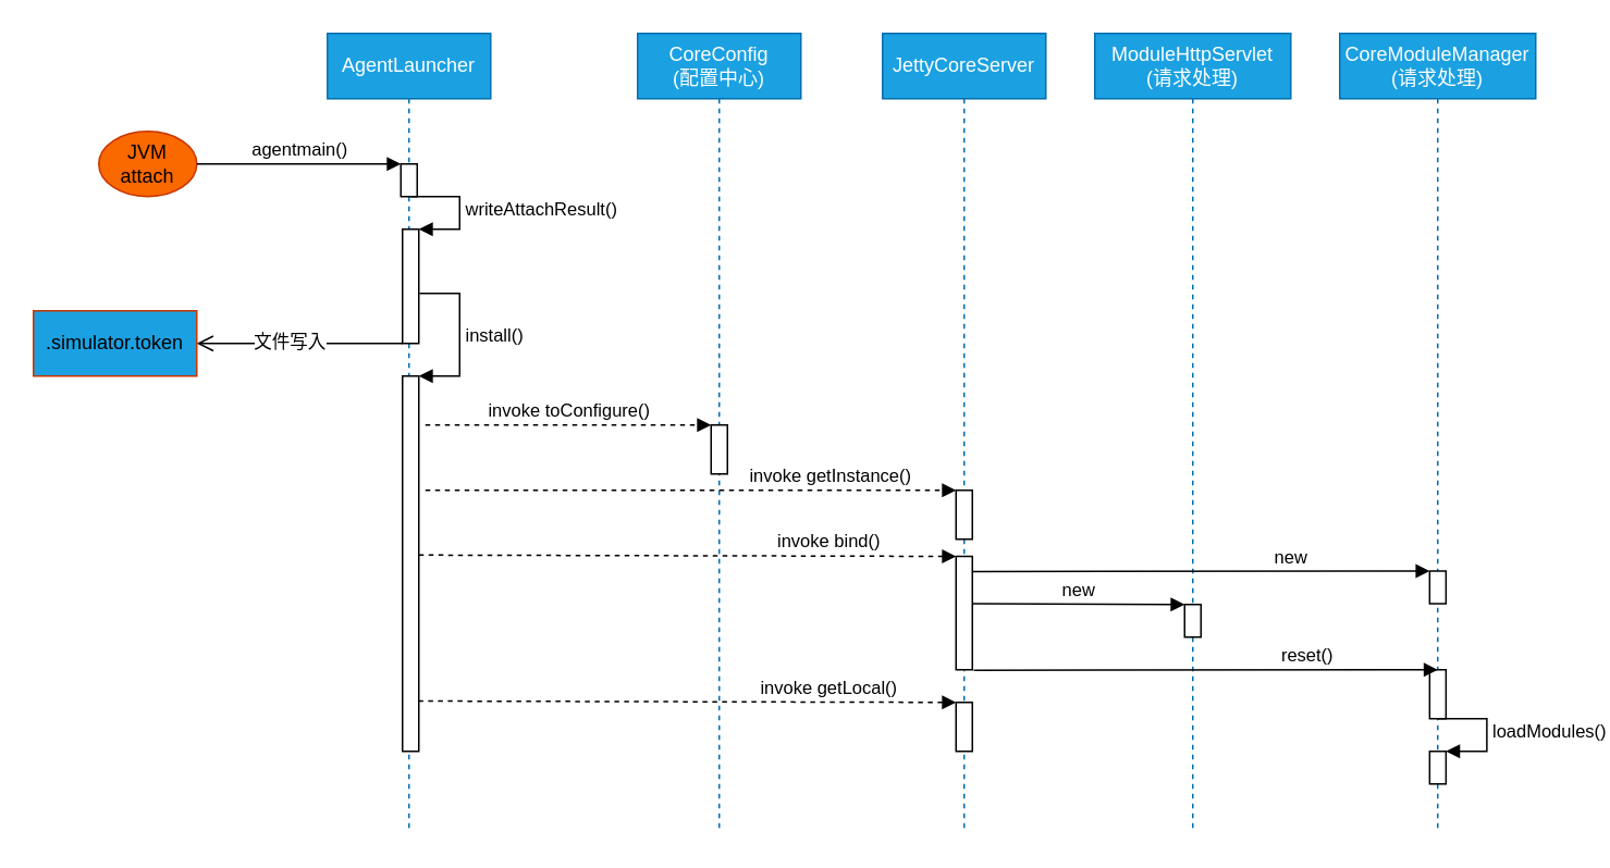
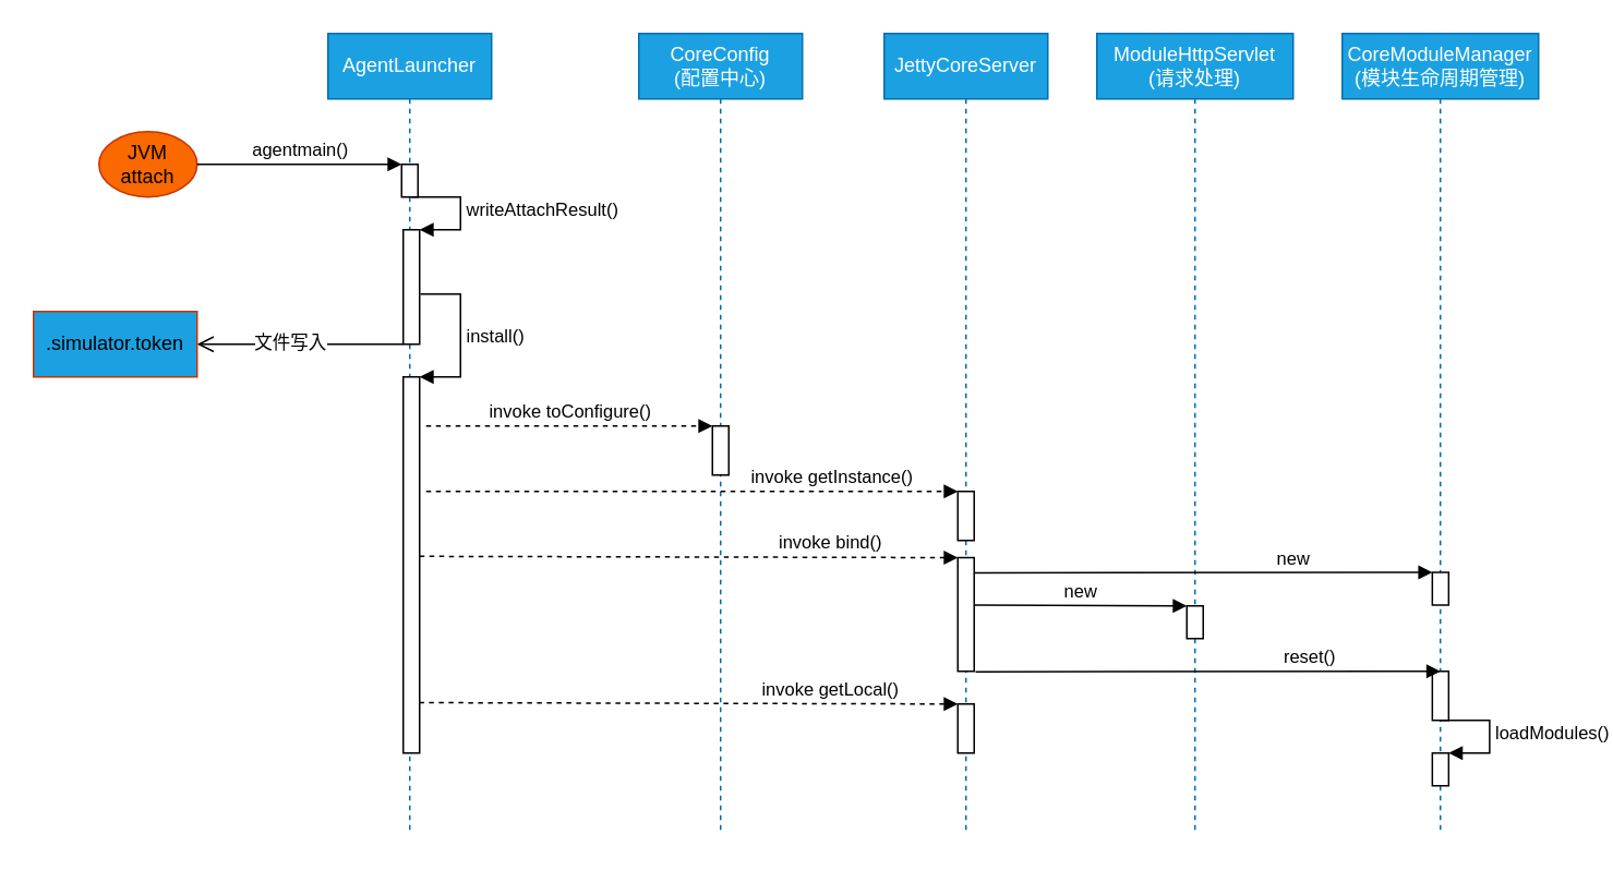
  <mxCell id="0" />
  <mxCell id="1" parent="0" />
  <mxCell id="2" value="AgentLauncher" style="shape=umlLifeline;perimeter=lifelinePerimeter;whiteSpace=wrap;html=1;container=1;collapsible=0;recursiveResize=0;outlineConnect=0;fillColor=#1ba1e2;fontColor=#ffffff;strokeColor=#006EAF;" vertex="1" parent="1"><mxGeometry x="200" y="20" width="100" height="490" as="geometry" /></mxCell>
  <mxCell id="3" value="" style="html=1;points=[];perimeter=orthogonalPerimeter;" vertex="1" parent="2"><mxGeometry x="45" y="80" width="10" height="20" as="geometry" /></mxCell>
  <mxCell id="4" value="" style="html=1;points=[];perimeter=orthogonalPerimeter;" vertex="1" parent="2"><mxGeometry x="46" y="120" width="10" height="70" as="geometry" /></mxCell>
  <mxCell id="5" value="writeAttachResult()" style="edgeStyle=orthogonalEdgeStyle;html=1;align=left;spacingLeft=2;endArrow=block;rounded=0;entryX=1;entryY=0;" edge="1" target="4" parent="2"><mxGeometry relative="1" as="geometry"><mxPoint x="51" y="100" as="sourcePoint" /><Array as="points"><mxPoint x="81" y="100" /></Array></mxGeometry></mxCell>
  <mxCell id="6" value="" style="html=1;verticalAlign=bottom;endArrow=open;endSize=8;exitX=0;exitY=0.95;rounded=0;entryX=1;entryY=0.5;entryDx=0;entryDy=0;" edge="1" parent="2" target="12"><mxGeometry relative="1" as="geometry"><mxPoint x="-70" y="190" as="targetPoint" /><mxPoint x="46" y="190" as="sourcePoint" /></mxGeometry></mxCell>
  <mxCell id="7" value="文件写入" style="edgeLabel;html=1;align=center;verticalAlign=middle;resizable=0;points=[];" vertex="1" connectable="0" parent="6"><mxGeometry x="0.111" y="-2" relative="1" as="geometry"><mxPoint as="offset" /></mxGeometry></mxCell>
  <mxCell id="8" value="" style="html=1;points=[];perimeter=orthogonalPerimeter;" vertex="1" parent="2"><mxGeometry x="46" y="210" width="10" height="230" as="geometry" /></mxCell>
  <mxCell id="9" value="install()" style="edgeStyle=orthogonalEdgeStyle;html=1;align=left;spacingLeft=2;endArrow=block;rounded=0;entryX=1;entryY=0;exitX=1.045;exitY=0.563;exitDx=0;exitDy=0;exitPerimeter=0;" edge="1" target="8" parent="2" source="4"><mxGeometry relative="1" as="geometry"><mxPoint x="60" y="160" as="sourcePoint" /><Array as="points"><mxPoint x="81" y="159" /><mxPoint x="81" y="210" /></Array></mxGeometry></mxCell>
  <mxCell id="10" value="JVM attach" style="ellipse;whiteSpace=wrap;html=1;fillColor=#fa6800;fontColor=#000000;strokeColor=#C73500;" vertex="1" parent="1"><mxGeometry x="60" y="80" width="60" height="40" as="geometry" /></mxCell>
  <mxCell id="11" value="agentmain()" style="html=1;verticalAlign=bottom;endArrow=block;entryX=0;entryY=0;rounded=0;exitX=1;exitY=0.5;exitDx=0;exitDy=0;" edge="1" target="3" parent="1" source="10"><mxGeometry relative="1" as="geometry"><mxPoint x="175" y="100" as="sourcePoint" /></mxGeometry></mxCell>
  <mxCell id="12" value=".simulator.token" style="rounded=0;whiteSpace=wrap;html=1;fillColor=#1ba1e2;fontColor=#000000;strokeColor=#C73500;" vertex="1" parent="1"><mxGeometry x="20" y="190" width="100" height="40" as="geometry" /></mxCell>
  <mxCell id="13" value="CoreConfig&lt;br&gt;(配置中心)" style="shape=umlLifeline;perimeter=lifelinePerimeter;whiteSpace=wrap;html=1;container=1;collapsible=0;recursiveResize=0;outlineConnect=0;fillColor=#1ba1e2;fontColor=#ffffff;strokeColor=#006EAF;" vertex="1" parent="1"><mxGeometry x="390" y="20" width="100" height="490" as="geometry" /></mxCell>
  <mxCell id="14" value="" style="html=1;points=[];perimeter=orthogonalPerimeter;" vertex="1" parent="13"><mxGeometry x="45" y="240" width="10" height="30" as="geometry" /></mxCell>
  <mxCell id="15" value="JettyCoreServer&lt;br&gt;" style="shape=umlLifeline;perimeter=lifelinePerimeter;whiteSpace=wrap;html=1;container=1;collapsible=0;recursiveResize=0;outlineConnect=0;fillColor=#1ba1e2;fontColor=#ffffff;strokeColor=#006EAF;" vertex="1" parent="1"><mxGeometry x="540" y="20" width="100" height="490" as="geometry" /></mxCell>
  <mxCell id="16" value="" style="html=1;points=[];perimeter=orthogonalPerimeter;" vertex="1" parent="15"><mxGeometry x="45" y="280" width="10" height="30" as="geometry" /></mxCell>
  <mxCell id="17" value="" style="html=1;points=[];perimeter=orthogonalPerimeter;" vertex="1" parent="15"><mxGeometry x="45" y="320.51" width="10" height="69.49" as="geometry" /></mxCell>
  <mxCell id="18" value="ModuleHttpServlet&lt;br&gt;(请求处理)" style="shape=umlLifeline;perimeter=lifelinePerimeter;whiteSpace=wrap;html=1;container=1;collapsible=0;recursiveResize=0;outlineConnect=0;fillColor=#1ba1e2;fontColor=#ffffff;strokeColor=#006EAF;" vertex="1" parent="1"><mxGeometry x="670" y="20" width="120" height="490" as="geometry" /></mxCell>
  <mxCell id="19" value="" style="html=1;points=[];perimeter=orthogonalPerimeter;" vertex="1" parent="18"><mxGeometry x="55" y="350" width="10" height="20" as="geometry" /></mxCell>
- <mxCell id="20" value="CoreModuleManager&lt;br&gt;(请求处理)" style="shape=umlLifeline;perimeter=lifelinePerimeter;whiteSpace=wrap;html=1;container=1;collapsible=0;recursiveResize=0;outlineConnect=0;fillColor=#1ba1e2;fontColor=#ffffff;strokeColor=#006EAF;" vertex="1" parent="1"><mxGeometry x="820" y="20" width="120" height="490" as="geometry" /></mxCell>
+ <mxCell id="20" value="CoreModuleManager&lt;br&gt;(模块生命周期管理)" style="shape=umlLifeline;perimeter=lifelinePerimeter;whiteSpace=wrap;html=1;container=1;collapsible=0;recursiveResize=0;outlineConnect=0;fillColor=#1ba1e2;fontColor=#ffffff;strokeColor=#006EAF;" vertex="1" parent="1"><mxGeometry x="820" y="20" width="120" height="490" as="geometry" /></mxCell>
  <mxCell id="21" value="" style="html=1;points=[];perimeter=orthogonalPerimeter;" vertex="1" parent="20"><mxGeometry x="55.06" y="390" width="10" height="30" as="geometry" /></mxCell>
  <mxCell id="22" value="" style="html=1;points=[];perimeter=orthogonalPerimeter;" vertex="1" parent="20"><mxGeometry x="55.06" y="440" width="10" height="20" as="geometry" /></mxCell>
  <mxCell id="23" value="loadModules()" style="edgeStyle=orthogonalEdgeStyle;html=1;align=left;spacingLeft=2;endArrow=block;rounded=0;entryX=1;entryY=0;" edge="1" target="22" parent="20"><mxGeometry relative="1" as="geometry"><mxPoint x="60.06" y="420" as="sourcePoint" /><Array as="points"><mxPoint x="90.06" y="420" /></Array></mxGeometry></mxCell>
  <mxCell id="24" value="invoke toConfigure()" style="html=1;verticalAlign=bottom;endArrow=block;entryX=0;entryY=0;rounded=0;dashed=1;" edge="1" target="14" parent="1"><mxGeometry relative="1" as="geometry"><mxPoint x="260" y="260" as="sourcePoint" /></mxGeometry></mxCell>
  <mxCell id="25" value="invoke getInstance()" style="html=1;verticalAlign=bottom;endArrow=block;entryX=0;entryY=0;rounded=0;dashed=1;" edge="1" target="16" parent="1"><mxGeometry x="0.525" relative="1" as="geometry"><mxPoint x="260" y="300" as="sourcePoint" /><mxPoint as="offset" /></mxGeometry></mxCell>
  <mxCell id="26" value="invoke bind()" style="html=1;verticalAlign=bottom;endArrow=block;entryX=0;entryY=0;rounded=0;dashed=1;exitX=1;exitY=0.477;exitDx=0;exitDy=0;exitPerimeter=0;" edge="1" parent="1" target="17" source="8"><mxGeometry x="0.525" relative="1" as="geometry"><mxPoint x="260" y="344" as="sourcePoint" /><mxPoint as="offset" /></mxGeometry></mxCell>
  <mxCell id="27" value="new" style="html=1;verticalAlign=bottom;endArrow=block;entryX=0;entryY=0;rounded=0;exitX=0.983;exitY=0.417;exitDx=0;exitDy=0;exitPerimeter=0;" edge="1" target="19" parent="1" source="17"><mxGeometry relative="1" as="geometry"><mxPoint x="600" y="370" as="sourcePoint" /></mxGeometry></mxCell>
  <mxCell id="28" value="" style="html=1;points=[];perimeter=orthogonalPerimeter;" vertex="1" parent="1"><mxGeometry x="875.06" y="349.51" width="10" height="20" as="geometry" /></mxCell>
  <mxCell id="29" value="new" style="html=1;verticalAlign=bottom;endArrow=block;entryX=0;entryY=0;rounded=0;exitX=0.983;exitY=0.134;exitDx=0;exitDy=0;exitPerimeter=0;" edge="1" parent="1" target="28" source="17"><mxGeometry x="0.39" relative="1" as="geometry"><mxPoint x="600" y="350" as="sourcePoint" /><mxPoint as="offset" /></mxGeometry></mxCell>
  <mxCell id="30" value="reset()" style="html=1;verticalAlign=bottom;endArrow=block;rounded=0;exitX=0.983;exitY=0.134;exitDx=0;exitDy=0;exitPerimeter=0;" edge="1" parent="1"><mxGeometry x="0.434" relative="1" as="geometry"><mxPoint x="595.83" y="410.312" as="sourcePoint" /><mxPoint x="880" y="410" as="targetPoint" /><mxPoint as="offset" /></mxGeometry></mxCell>
  <mxCell id="31" value="" style="html=1;points=[];perimeter=orthogonalPerimeter;" vertex="1" parent="1"><mxGeometry x="585" y="430" width="10" height="30" as="geometry" /></mxCell>
  <mxCell id="32" value="invoke getLocal()" style="html=1;verticalAlign=bottom;endArrow=block;entryX=0;entryY=0;rounded=0;dashed=1;exitX=0.975;exitY=0.866;exitDx=0;exitDy=0;exitPerimeter=0;" edge="1" parent="1" target="31" source="8"><mxGeometry x="0.525" relative="1" as="geometry"><mxPoint x="260" y="430" as="sourcePoint" /><mxPoint as="offset" /></mxGeometry></mxCell>
